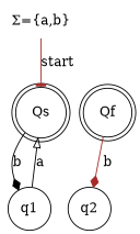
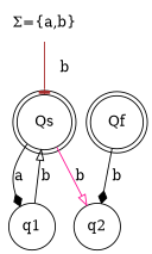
  digraph {
    node [shape=doublecircle]
    edge [arrowhead=diamond color=brown]
    n1 [label="Σ={a,b}" shape=none]
    Qs
    q1 [shape=circle]
    q2 [shape=circle]
    Qf
-   n1 -> Qs [arrowhead=tee label=start]
-   Qs -> q1 [color=black label=b]
-   q1 -> Qs [arrowhead=onormal color=black label=a]
-   Qf -> q2 [label=" b"]
+   n1 -> Qs [arrowhead=tee label=" b"]
+   Qs -> q1 [color=black label=a]
+   Qs -> q2 [arrowhead=onormal color=deeppink label=b]
+   q1 -> Qs [arrowhead=onormal color=black label=" b"]
+   Qf -> q2 [color=black label=" b"]
  }
